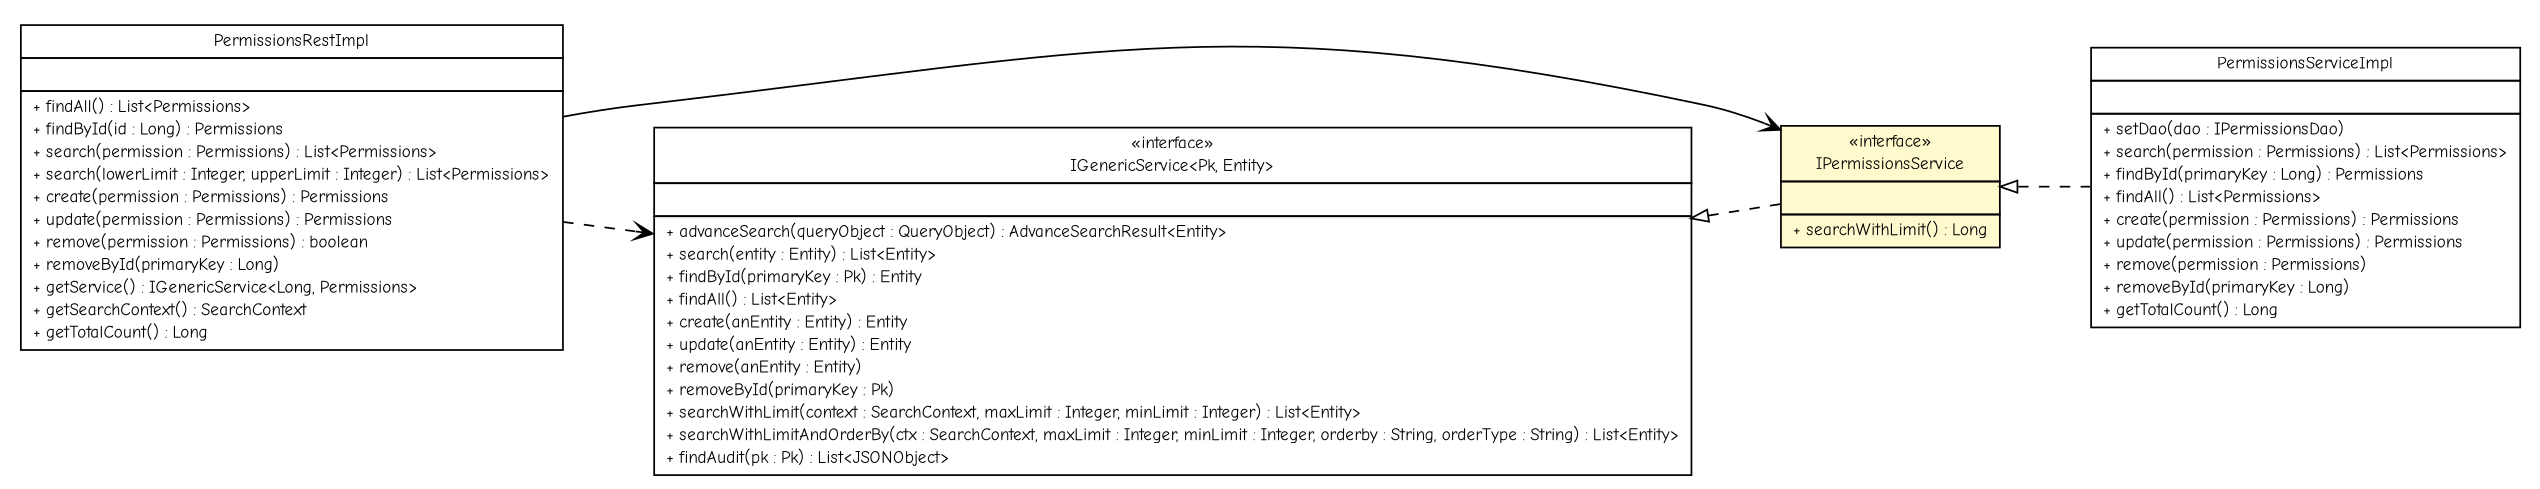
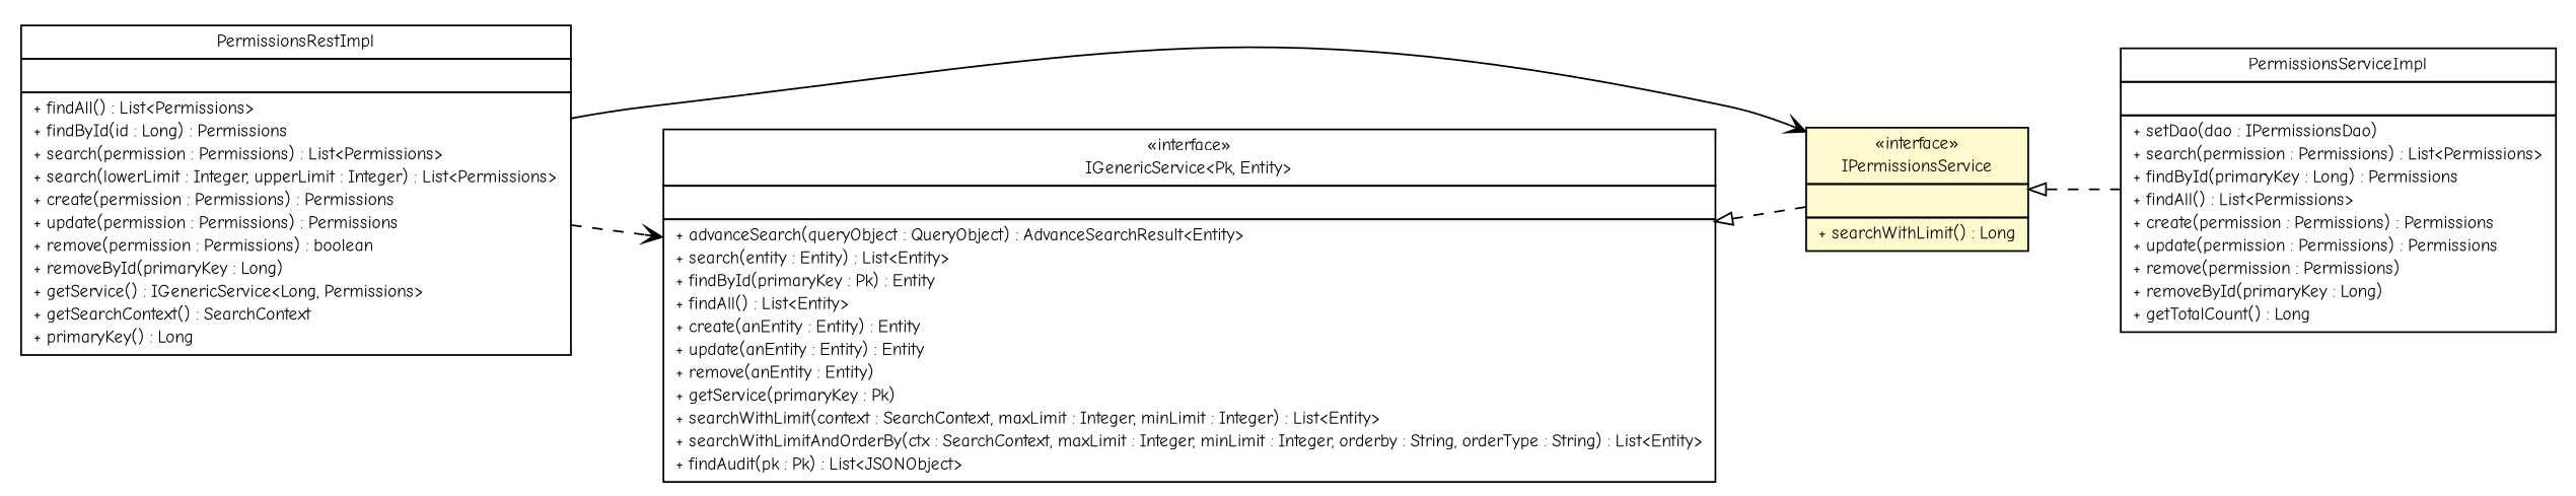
  digraph {
    fontname="Comic Neue"
    nodesep=0.25
    rankdir=LR
    ranksep=0.5
    node [fontcolor=black fontname="Comic Neue" fontsize=10.0 shape=plaintext]
    edge [fontname="Comic Neue" fontsize=10 headport=p labelfontname=Helvetica labelfontsize=10 style=dashed tailport=p]
    n1 [label=<<table title="com.inn.headstartdemo.service.IPermissionsService" border="0" cellborder="1" cellspacing="0" cellpadding="2" port="p" bgcolor="lemonChiffon" href="./IPermissionsService.html"> 		<tr><td><table border="0" cellspacing="0" cellpadding="1"> <tr><td align="center" balign="center"> &#171;interface&#187; </td></tr> <tr><td align="center" balign="center"> IPermissionsService </td></tr> 		</table></td></tr> 		<tr><td><table border="0" cellspacing="0" cellpadding="1"> <tr><td align="left" balign="left">  </td></tr> 		</table></td></tr> 		<tr><td><table border="0" cellspacing="0" cellpadding="1"> <tr><td align="left" balign="left"> + searchWithLimit() : Long </td></tr> 		</table></td></tr> 		</table>>]
    n2 [label=<<table title="com.inn.headstartdemo.service.impl.PermissionsServiceImpl" border="0" cellborder="1" cellspacing="0" cellpadding="2" port="p" href="./impl/PermissionsServiceImpl.html"> 		<tr><td><table border="0" cellspacing="0" cellpadding="1"> <tr><td align="center" balign="center"> PermissionsServiceImpl </td></tr> 		</table></td></tr> 		<tr><td><table border="0" cellspacing="0" cellpadding="1"> <tr><td align="left" balign="left">  </td></tr> 		</table></td></tr> 		<tr><td><table border="0" cellspacing="0" cellpadding="1"> <tr><td align="left" balign="left"> + setDao(dao : IPermissionsDao) </td></tr> <tr><td align="left" balign="left"> + search(permission : Permissions) : List&lt;Permissions&gt; </td></tr> <tr><td align="left" balign="left"> + findById(primaryKey : Long) : Permissions </td></tr> <tr><td align="left" balign="left"> + findAll() : List&lt;Permissions&gt; </td></tr> <tr><td align="left" balign="left"> + create(permission : Permissions) : Permissions </td></tr> <tr><td align="left" balign="left"> + update(permission : Permissions) : Permissions </td></tr> <tr><td align="left" balign="left"> + remove(permission : Permissions) </td></tr> <tr><td align="left" balign="left"> + removeById(primaryKey : Long) </td></tr> <tr><td align="left" balign="left"> + getTotalCount() : Long </td></tr> 		</table></td></tr> 		</table>>]
-   n3 [label=<<table title="com.inn.headstartdemo.service.generic.IGenericService" border="0" cellborder="1" cellspacing="0" cellpadding="2" port="p" href="./generic/IGenericService.html"> 		<tr><td><table border="0" cellspacing="0" cellpadding="1"> <tr><td align="center" balign="center"> &#171;interface&#187; </td></tr> <tr><td align="center" balign="center"> IGenericService&lt;Pk, Entity&gt; </td></tr> 		</table></td></tr> 		<tr><td><table border="0" cellspacing="0" cellpadding="1"> <tr><td align="left" balign="left">  </td></tr> 		</table></td></tr> 		<tr><td><table border="0" cellspacing="0" cellpadding="1"> <tr><td align="left" balign="left"> + advanceSearch(queryObject : QueryObject) : AdvanceSearchResult&lt;Entity&gt; </td></tr> <tr><td align="left" balign="left"> + search(entity : Entity) : List&lt;Entity&gt; </td></tr> <tr><td align="left" balign="left"> + findById(primaryKey : Pk) : Entity </td></tr> <tr><td align="left" balign="left"> + findAll() : List&lt;Entity&gt; </td></tr> <tr><td align="left" balign="left"> + create(anEntity : Entity) : Entity </td></tr> <tr><td align="left" balign="left"> + update(anEntity : Entity) : Entity </td></tr> <tr><td align="left" balign="left"> + remove(anEntity : Entity) </td></tr> <tr><td align="left" balign="left"> + removeById(primaryKey : Pk) </td></tr> <tr><td align="left" balign="left"> + searchWithLimit(context : SearchContext, maxLimit : Integer, minLimit : Integer) : List&lt;Entity&gt; </td></tr> <tr><td align="left" balign="left"> + searchWithLimitAndOrderBy(ctx : SearchContext, maxLimit : Integer, minLimit : Integer, orderby : String, orderType : String) : List&lt;Entity&gt; </td></tr> <tr><td align="left" balign="left"> + findAudit(pk : Pk) : List&lt;JSONObject&gt; </td></tr> 		</table></td></tr> 		</table>>]
-   n4 [label=<<table title="com.inn.headstartdemo.rest.impl.PermissionsRestImpl" border="0" cellborder="1" cellspacing="0" cellpadding="2" port="p" href="../rest/impl/PermissionsRestImpl.html"> 		<tr><td><table border="0" cellspacing="0" cellpadding="1"> <tr><td align="center" balign="center"> PermissionsRestImpl </td></tr> 		</table></td></tr> 		<tr><td><table border="0" cellspacing="0" cellpadding="1"> <tr><td align="left" balign="left">  </td></tr> 		</table></td></tr> 		<tr><td><table border="0" cellspacing="0" cellpadding="1"> <tr><td align="left" balign="left"> + findAll() : List&lt;Permissions&gt; </td></tr> <tr><td align="left" balign="left"> + findById(id : Long) : Permissions </td></tr> <tr><td align="left" balign="left"> + search(permission : Permissions) : List&lt;Permissions&gt; </td></tr> <tr><td align="left" balign="left"> + search(lowerLimit : Integer, upperLimit : Integer) : List&lt;Permissions&gt; </td></tr> <tr><td align="left" balign="left"> + create(permission : Permissions) : Permissions </td></tr> <tr><td align="left" balign="left"> + update(permission : Permissions) : Permissions </td></tr> <tr><td align="left" balign="left"> + remove(permission : Permissions) : boolean </td></tr> <tr><td align="left" balign="left"> + removeById(primaryKey : Long) </td></tr> <tr><td align="left" balign="left"> + getService() : IGenericService&lt;Long, Permissions&gt; </td></tr> <tr><td align="left" balign="left"> + getSearchContext() : SearchContext </td></tr> <tr><td align="left" balign="left"> + getTotalCount() : Long </td></tr> 		</table></td></tr> 		</table>>]
+   n3 [label=<<table title="com.inn.headstartdemo.service.generic.IGenericService" border="0" cellborder="1" cellspacing="0" cellpadding="2" port="p" href="./generic/IGenericService.html"> 		<tr><td><table border="0" cellspacing="0" cellpadding="1"> <tr><td align="center" balign="center"> &#171;interface&#187; </td></tr> <tr><td align="center" balign="center"> IGenericService&lt;Pk, Entity&gt; </td></tr> 		</table></td></tr> 		<tr><td><table border="0" cellspacing="0" cellpadding="1"> <tr><td align="left" balign="left">  </td></tr> 		</table></td></tr> 		<tr><td><table border="0" cellspacing="0" cellpadding="1"> <tr><td align="left" balign="left"> + advanceSearch(queryObject : QueryObject) : AdvanceSearchResult&lt;Entity&gt; </td></tr> <tr><td align="left" balign="left"> + search(entity : Entity) : List&lt;Entity&gt; </td></tr> <tr><td align="left" balign="left"> + findById(primaryKey : Pk) : Entity </td></tr> <tr><td align="left" balign="left"> + findAll() : List&lt;Entity&gt; </td></tr> <tr><td align="left" balign="left"> + create(anEntity : Entity) : Entity </td></tr> <tr><td align="left" balign="left"> + update(anEntity : Entity) : Entity </td></tr> <tr><td align="left" balign="left"> + remove(anEntity : Entity) </td></tr> <tr><td align="left" balign="left"> + getService(primaryKey : Pk) </td></tr> <tr><td align="left" balign="left"> + searchWithLimit(context : SearchContext, maxLimit : Integer, minLimit : Integer) : List&lt;Entity&gt; </td></tr> <tr><td align="left" balign="left"> + searchWithLimitAndOrderBy(ctx : SearchContext, maxLimit : Integer, minLimit : Integer, orderby : String, orderType : String) : List&lt;Entity&gt; </td></tr> <tr><td align="left" balign="left"> + findAudit(pk : Pk) : List&lt;JSONObject&gt; </td></tr> 		</table></td></tr> 		</table>>]
+   n4 [label=<<table title="com.inn.headstartdemo.rest.impl.PermissionsRestImpl" border="0" cellborder="1" cellspacing="0" cellpadding="2" port="p" href="../rest/impl/PermissionsRestImpl.html"> 		<tr><td><table border="0" cellspacing="0" cellpadding="1"> <tr><td align="center" balign="center"> PermissionsRestImpl </td></tr> 		</table></td></tr> 		<tr><td><table border="0" cellspacing="0" cellpadding="1"> <tr><td align="left" balign="left">  </td></tr> 		</table></td></tr> 		<tr><td><table border="0" cellspacing="0" cellpadding="1"> <tr><td align="left" balign="left"> + findAll() : List&lt;Permissions&gt; </td></tr> <tr><td align="left" balign="left"> + findById(id : Long) : Permissions </td></tr> <tr><td align="left" balign="left"> + search(permission : Permissions) : List&lt;Permissions&gt; </td></tr> <tr><td align="left" balign="left"> + search(lowerLimit : Integer, upperLimit : Integer) : List&lt;Permissions&gt; </td></tr> <tr><td align="left" balign="left"> + create(permission : Permissions) : Permissions </td></tr> <tr><td align="left" balign="left"> + update(permission : Permissions) : Permissions </td></tr> <tr><td align="left" balign="left"> + remove(permission : Permissions) : boolean </td></tr> <tr><td align="left" balign="left"> + removeById(primaryKey : Long) </td></tr> <tr><td align="left" balign="left"> + getService() : IGenericService&lt;Long, Permissions&gt; </td></tr> <tr><td align="left" balign="left"> + getSearchContext() : SearchContext </td></tr> <tr><td align="left" balign="left"> + primaryKey() : Long </td></tr> 		</table></td></tr> 		</table>>]
    n1 -> n2 [arrowtail=empty dir=back]
    n3 -> n1 [arrowtail=empty dir=back]
    n4 -> n1 [arrowhead=open color=black fontcolor=black fontsize=10.0 style=""]
    n4 -> n3 [arrowhead=open color=black fontcolor=black fontsize=10.0]
  }
